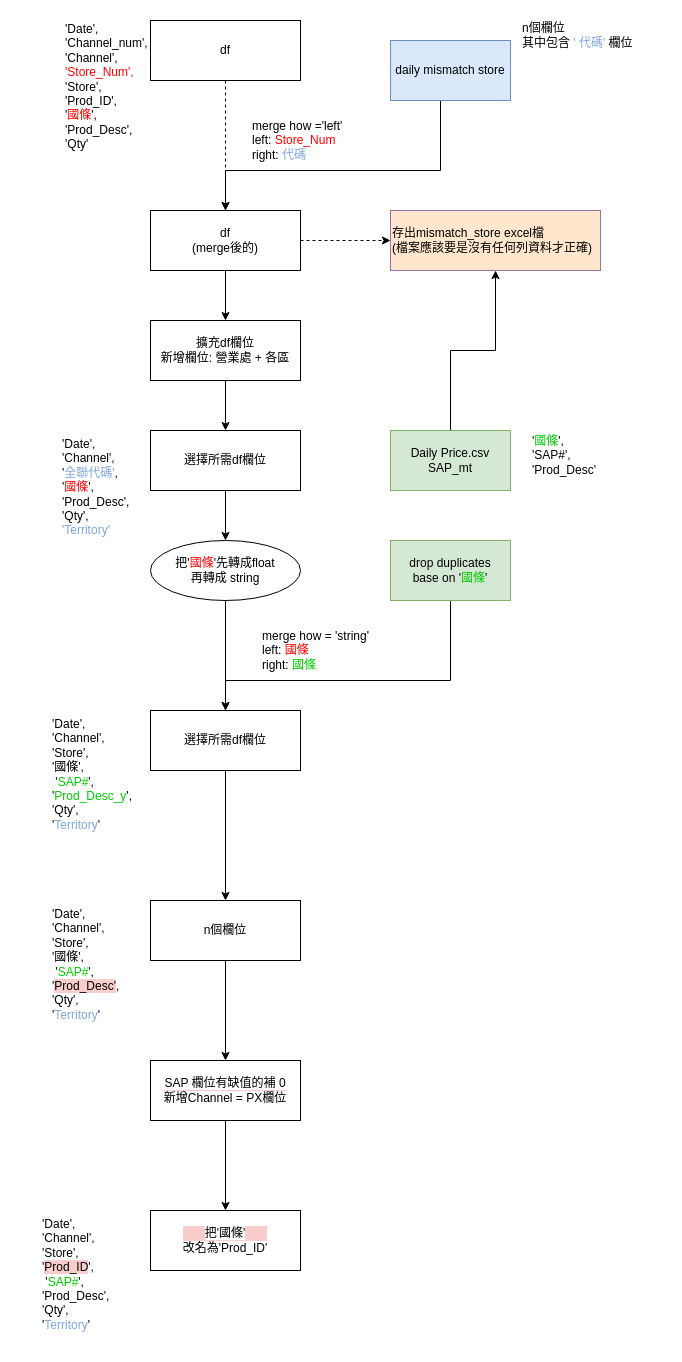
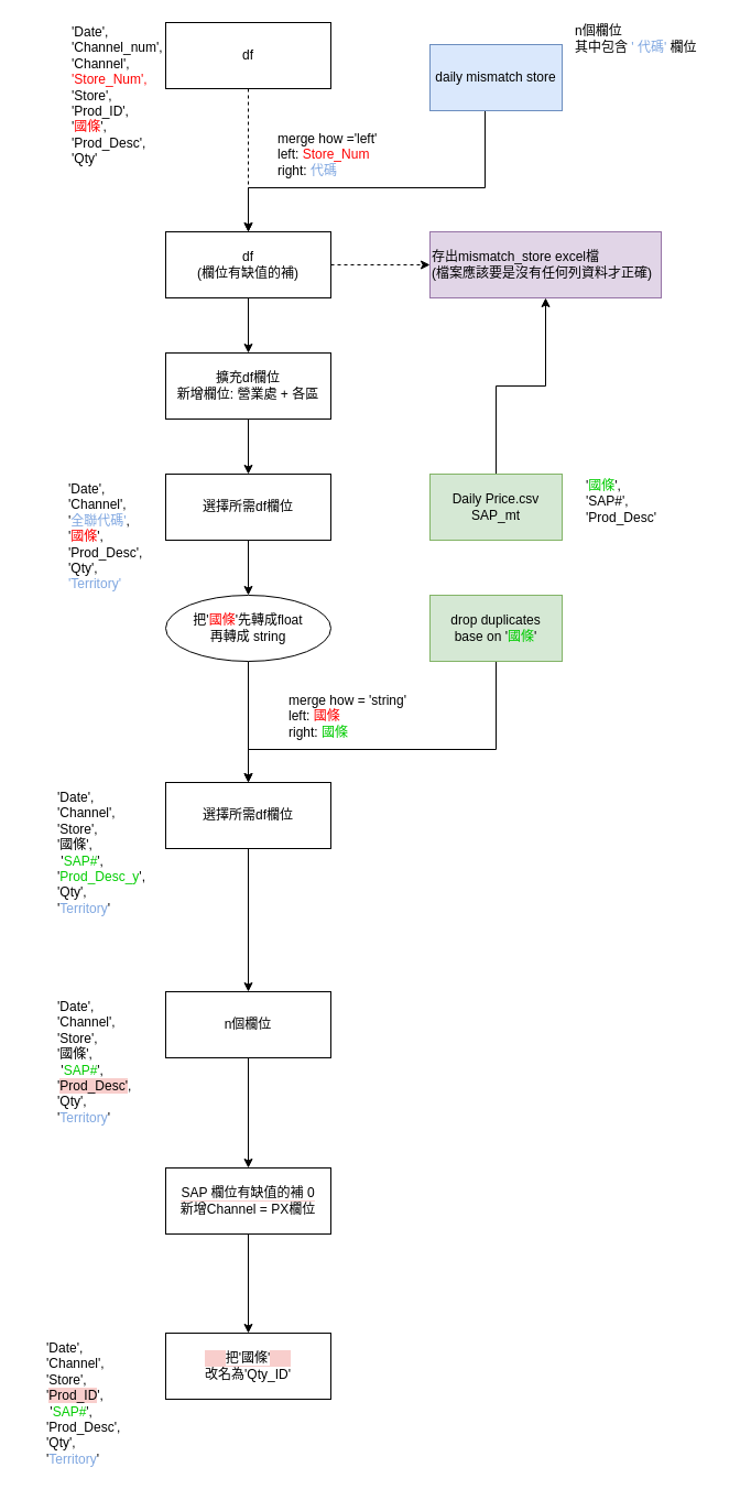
  <mxCell id="0" />
  <mxCell id="1" parent="0" />
  <mxCell id="2" style="edgeStyle=orthogonalEdgeStyle;rounded=0;orthogonalLoop=1;jettySize=auto;html=1;entryX=0.5;entryY=0;entryDx=0;entryDy=0;fontSize=12;fontColor=#FF0000;dashed=1;" edge="1" parent="1" source="3" target="8"><mxGeometry relative="1" as="geometry" /></mxCell>
  <mxCell id="3" value="&lt;blockquote&gt;df&lt;/blockquote&gt;" style="rounded=0;whiteSpace=wrap;html=1;" vertex="1" parent="1"><mxGeometry x="150" y="20" width="150" height="60" as="geometry" /></mxCell>
  <mxCell id="4" style="edgeStyle=orthogonalEdgeStyle;rounded=0;orthogonalLoop=1;jettySize=auto;html=1;fontSize=12;fontColor=#000000;endArrow=classic;endFill=1;" edge="1" parent="1" source="5" target="8"><mxGeometry relative="1" as="geometry"><Array as="points"><mxPoint x="440" y="170" /><mxPoint x="225" y="170" /></Array></mxGeometry></mxCell>
  <mxCell id="5" value="daily mismatch store" style="rounded=0;whiteSpace=wrap;html=1;fillColor=#dae8fc;strokeColor=#6c8ebf;" vertex="1" parent="1"><mxGeometry x="390" y="40" width="120" height="60" as="geometry" /></mxCell>
  <mxCell id="6" style="edgeStyle=orthogonalEdgeStyle;rounded=0;orthogonalLoop=1;jettySize=auto;html=1;fontSize=12;fontColor=#000000;endArrow=classic;endFill=1;dashed=1;" edge="1" parent="1" source="8" target="11"><mxGeometry relative="1" as="geometry" /></mxCell>
  <mxCell id="7" style="edgeStyle=orthogonalEdgeStyle;rounded=0;orthogonalLoop=1;jettySize=auto;html=1;entryX=0.5;entryY=0;entryDx=0;entryDy=0;fontSize=12;fontColor=#000000;endArrow=classic;endFill=1;" edge="1" parent="1" source="8" target="13"><mxGeometry relative="1" as="geometry" /></mxCell>
- <mxCell id="8" value="df&lt;br&gt;(merge後的)" style="rounded=0;whiteSpace=wrap;html=1;" vertex="1" parent="1"><mxGeometry x="150" y="210" width="150" height="60" as="geometry" /></mxCell>
+ <mxCell id="8" value="df&lt;br&gt;(欄位有缺值的補)" style="rounded=0;whiteSpace=wrap;html=1;" vertex="1" parent="1"><mxGeometry x="150" y="210" width="150" height="60" as="geometry" /></mxCell>
  <mxCell id="9" value="&lt;blockquote&gt;&lt;font style=&quot;font-size: 12px&quot;&gt;&lt;font style=&quot;font-weight: normal ; font-size: 12px&quot;&gt;'Date',&amp;nbsp;&lt;br&gt;&lt;/font&gt;&lt;/font&gt;&lt;font style=&quot;font-size: 12px&quot;&gt;&lt;font style=&quot;font-weight: normal ; font-size: 12px&quot;&gt;'Channel_num',&lt;br&gt;&lt;/font&gt;&lt;/font&gt;&lt;font style=&quot;font-weight: normal ; font-size: 12px&quot;&gt;'Channel',&lt;br&gt;&lt;/font&gt;&lt;font style=&quot;font-weight: normal ; font-size: 12px&quot;&gt;&lt;font color=&quot;#ff0000&quot;&gt;'Store_Num',&lt;/font&gt;&lt;br&gt;&lt;/font&gt;&lt;font style=&quot;font-weight: normal ; font-size: 12px&quot;&gt;'Store',&lt;br&gt;&lt;/font&gt;&lt;font style=&quot;font-weight: normal ; font-size: 12px&quot;&gt;'Prod_ID',&lt;br&gt;&lt;/font&gt;&lt;font style=&quot;font-weight: normal ; font-size: 12px&quot;&gt;'&lt;font color=&quot;#ff0000&quot;&gt;國條&lt;/font&gt;',&lt;br&gt;&lt;/font&gt;&lt;font style=&quot;font-weight: normal ; font-size: 12px&quot;&gt;'Prod_Desc',&lt;br&gt;&lt;/font&gt;&lt;font style=&quot;font-weight: normal ; font-size: 12px&quot;&gt;'Qty'&lt;/font&gt;&lt;/blockquote&gt;" style="text;html=1;strokeColor=none;fillColor=none;spacing=5;spacingTop=-20;whiteSpace=wrap;overflow=hidden;rounded=0;align=left;" vertex="1" parent="1"><mxGeometry x="20" y="20" width="190" height="140" as="geometry" /></mxCell>
  <mxCell id="10" value="merge how ='left'&lt;br&gt;left: &lt;font color=&quot;#ff0000&quot;&gt;Store_Num&lt;/font&gt;&amp;nbsp;&lt;br&gt;right: &lt;font color=&quot;#7ea6e0&quot;&gt;代碼&lt;/font&gt;" style="text;html=1;strokeColor=none;fillColor=none;align=left;verticalAlign=middle;whiteSpace=wrap;rounded=0;fontSize=12;fontColor=#000000;labelBackgroundColor=default;" vertex="1" parent="1"><mxGeometry x="250" y="120" width="130" height="40" as="geometry" /></mxCell>
- <mxCell id="11" value="存出mismatch_store excel檔&lt;br&gt;(檔案應該要是沒有任何列資料才正確)" style="rounded=0;whiteSpace=wrap;html=1;fontFamily=Helvetica;fontSize=12;align=left;strokeColor=#9673a6;fillColor=#ffe6cc;" vertex="1" parent="1"><mxGeometry x="390" y="210" width="210" height="60" as="geometry" /></mxCell>
+ <mxCell id="11" value="存出mismatch_store excel檔&lt;br&gt;(檔案應該要是沒有任何列資料才正確)" style="rounded=0;whiteSpace=wrap;html=1;fontFamily=Helvetica;fontSize=12;align=left;strokeColor=#9673a6;fillColor=#e1d5e7;" vertex="1" parent="1"><mxGeometry x="390" y="210" width="210" height="60" as="geometry" /></mxCell>
  <mxCell id="12" style="edgeStyle=orthogonalEdgeStyle;rounded=0;orthogonalLoop=1;jettySize=auto;html=1;entryX=0.5;entryY=0;entryDx=0;entryDy=0;fontSize=12;fontColor=#FF0000;endArrow=classic;endFill=1;" edge="1" parent="1" source="13" target="16"><mxGeometry relative="1" as="geometry" /></mxCell>
  <mxCell id="13" value="擴充df欄位&lt;br&gt;新增欄位: 營業處 + 各區" style="rounded=0;whiteSpace=wrap;html=1;labelBackgroundColor=default;fontSize=12;fontColor=#000000;align=center;" vertex="1" parent="1"><mxGeometry x="150" y="320" width="150" height="60" as="geometry" /></mxCell>
  <mxCell id="14" value="n個欄位&lt;br&gt;其中包含 &lt;font color=&quot;#7ea6e0&quot;&gt;' 代碼'&lt;/font&gt; 欄位" style="text;html=1;strokeColor=none;fillColor=none;align=left;verticalAlign=middle;whiteSpace=wrap;rounded=0;labelBackgroundColor=default;fontSize=12;fontColor=#000000;" vertex="1" parent="1"><mxGeometry x="520" y="20" width="140" height="30" as="geometry" /></mxCell>
  <mxCell id="15" style="edgeStyle=orthogonalEdgeStyle;rounded=0;orthogonalLoop=1;jettySize=auto;html=1;fontSize=12;fontColor=#000000;endArrow=classic;endFill=1;" edge="1" parent="1" source="16" target="24"><mxGeometry relative="1" as="geometry" /></mxCell>
  <mxCell id="16" value="&lt;font color=&quot;#000000&quot;&gt;選擇所需df欄位&lt;br&gt;&lt;/font&gt;" style="rounded=0;whiteSpace=wrap;html=1;labelBackgroundColor=default;fontSize=12;fontColor=#FF0000;align=center;" vertex="1" parent="1"><mxGeometry x="150" y="430" width="150" height="60" as="geometry" /></mxCell>
  <mxCell id="17" value="'Date', 'Channel', '&lt;font color=&quot;#7ea6e0&quot;&gt;全聯代碼'&lt;/font&gt;, '&lt;font color=&quot;#ff0000&quot;&gt;國條&lt;/font&gt;', 'Prod_Desc', 'Qty', &lt;font color=&quot;#7ea6e0&quot;&gt;'Territory'&lt;/font&gt;" style="text;html=1;strokeColor=none;fillColor=none;align=left;verticalAlign=top;whiteSpace=wrap;rounded=0;labelBackgroundColor=default;fontSize=12;fontColor=#000000;" vertex="1" parent="1"><mxGeometry x="60" y="430" width="60" height="130" as="geometry" /></mxCell>
  <mxCell id="18" style="edgeStyle=orthogonalEdgeStyle;rounded=0;orthogonalLoop=1;jettySize=auto;html=1;fontSize=12;fontColor=#000000;endArrow=classic;endFill=1;" edge="1" parent="1" source="19" target="11"><mxGeometry relative="1" as="geometry" /></mxCell>
  <mxCell id="19" value="&lt;font&gt;Daily Price.csv&lt;br&gt;&lt;/font&gt;&lt;div&gt;&lt;span&gt;&lt;font&gt;SAP_mt&lt;/font&gt;&lt;/span&gt;&lt;/div&gt;" style="rounded=0;whiteSpace=wrap;html=1;labelBackgroundColor=none;fontSize=12;align=center;verticalAlign=middle;strokeColor=#82b366;fillColor=#d5e8d4;fontColor=#000000;" vertex="1" parent="1"><mxGeometry x="390" y="430" width="120" height="60" as="geometry" /></mxCell>
  <mxCell id="20" value="'&lt;font color=&quot;#00cc00&quot;&gt;國條&lt;/font&gt;', 'SAP#', 'Prod_Desc'" style="text;html=1;strokeColor=none;fillColor=none;align=left;verticalAlign=middle;whiteSpace=wrap;rounded=0;labelBackgroundColor=none;fontSize=12;fontColor=#000000;" vertex="1" parent="1"><mxGeometry x="530" y="440" width="60" height="30" as="geometry" /></mxCell>
  <mxCell id="21" style="edgeStyle=orthogonalEdgeStyle;rounded=0;orthogonalLoop=1;jettySize=auto;html=1;fontSize=12;fontColor=#FF0000;endArrow=classic;endFill=1;entryX=0.5;entryY=0;entryDx=0;entryDy=0;" edge="1" parent="1" source="22" target="26"><mxGeometry relative="1" as="geometry"><mxPoint x="450" y="690" as="targetPoint" /><Array as="points"><mxPoint x="450" y="680" /><mxPoint x="225" y="680" /></Array></mxGeometry></mxCell>
  <mxCell id="22" value="drop duplicates&lt;br&gt;base on '&lt;font color=&quot;#00cc00&quot;&gt;國條&lt;/font&gt;'" style="rounded=0;whiteSpace=wrap;html=1;labelBackgroundColor=none;fontSize=12;strokeColor=#82b366;align=center;verticalAlign=middle;fillColor=#d5e8d4;" vertex="1" parent="1"><mxGeometry x="390" y="540" width="120" height="60" as="geometry" /></mxCell>
  <mxCell id="23" style="edgeStyle=orthogonalEdgeStyle;rounded=0;orthogonalLoop=1;jettySize=auto;html=1;entryX=0.5;entryY=0;entryDx=0;entryDy=0;fontSize=12;fontColor=#FF0000;endArrow=classic;endFill=1;" edge="1" parent="1" source="24" target="26"><mxGeometry relative="1" as="geometry" /></mxCell>
  <mxCell id="24" value="&lt;font color=&quot;#000000&quot;&gt;把'&lt;/font&gt;&lt;font color=&quot;#ff0000&quot;&gt;國條&lt;/font&gt;&lt;font color=&quot;#000000&quot;&gt;'先轉成float&lt;br&gt;再轉成 string&lt;/font&gt;" style="ellipse;whiteSpace=wrap;html=1;labelBackgroundColor=none;fontSize=12;fontColor=#00CC00;strokeColor=default;align=center;verticalAlign=middle;" vertex="1" parent="1"><mxGeometry x="150" y="540" width="150" height="60" as="geometry" /></mxCell>
  <mxCell id="25" style="edgeStyle=orthogonalEdgeStyle;rounded=0;orthogonalLoop=1;jettySize=auto;html=1;fontSize=12;fontColor=#7EA6E0;endArrow=classic;endFill=1;" edge="1" parent="1" source="26" target="30"><mxGeometry relative="1" as="geometry" /></mxCell>
  <mxCell id="26" value="&lt;span style=&quot;color: rgb(0 , 0 , 0)&quot;&gt;選擇所需df欄位&lt;/span&gt;" style="rounded=0;whiteSpace=wrap;html=1;labelBackgroundColor=none;fontSize=12;fontColor=#FF0000;strokeColor=default;align=center;verticalAlign=middle;" vertex="1" parent="1"><mxGeometry x="150" y="710" width="150" height="60" as="geometry" /></mxCell>
  <mxCell id="27" value="merge how = 'string'&lt;br&gt;left: &lt;font color=&quot;#ff0000&quot;&gt;國條&lt;/font&gt;&amp;nbsp;&lt;br&gt;right: &lt;font color=&quot;#00cc00&quot;&gt;國條&lt;/font&gt;" style="text;html=1;strokeColor=none;fillColor=none;align=left;verticalAlign=middle;whiteSpace=wrap;rounded=0;fontSize=12;fontColor=#000000;labelBackgroundColor=default;" vertex="1" parent="1"><mxGeometry x="260" y="630" width="130" height="40" as="geometry" /></mxCell>
  <mxCell id="28" value="&lt;div&gt;&lt;font color=&quot;#000000&quot;&gt;'Date', 'Channel', 'Store',&lt;/font&gt;&lt;/div&gt;&lt;div&gt;&lt;font color=&quot;#000000&quot;&gt;'國條',&lt;/font&gt;&lt;span style=&quot;color: rgb(0 , 0 , 0)&quot;&gt;&amp;nbsp; &amp;nbsp; &amp;nbsp; &amp;nbsp;'&lt;/span&gt;SAP#&lt;span style=&quot;color: rgb(0 , 0 , 0)&quot;&gt;', '&lt;/span&gt;Prod_Desc_y&lt;span style=&quot;color: rgb(0 , 0 , 0)&quot;&gt;', 'Qty',&lt;/span&gt;&lt;/div&gt;&lt;div&gt;&lt;span style=&quot;color: rgb(0 , 0 , 0)&quot;&gt;'&lt;/span&gt;&lt;font color=&quot;#7ea6e0&quot;&gt;Territory&lt;/font&gt;&lt;span style=&quot;color: rgb(0 , 0 , 0)&quot;&gt;'&lt;/span&gt;&lt;/div&gt;" style="text;html=1;strokeColor=none;fillColor=none;align=left;verticalAlign=top;whiteSpace=wrap;rounded=0;labelBackgroundColor=none;fontSize=12;fontColor=#00CC00;" vertex="1" parent="1"><mxGeometry x="50" y="710" width="90" height="130" as="geometry" /></mxCell>
  <mxCell id="29" style="edgeStyle=orthogonalEdgeStyle;rounded=0;orthogonalLoop=1;jettySize=auto;html=1;entryX=0.5;entryY=0;entryDx=0;entryDy=0;fontSize=12;fontColor=#000000;endArrow=classic;endFill=1;" edge="1" parent="1" source="30" target="33"><mxGeometry relative="1" as="geometry" /></mxCell>
  <mxCell id="30" value="&lt;span style=&quot;color: rgb(0 , 0 , 0)&quot;&gt;n個欄位&lt;/span&gt;" style="rounded=0;whiteSpace=wrap;html=1;labelBackgroundColor=none;fontSize=12;fontColor=#FF0000;strokeColor=default;align=center;verticalAlign=middle;" vertex="1" parent="1"><mxGeometry x="150" y="900" width="150" height="60" as="geometry" /></mxCell>
  <mxCell id="31" value="&lt;div&gt;&lt;font color=&quot;#000000&quot;&gt;'Date', 'Channel', 'Store',&lt;/font&gt;&lt;/div&gt;&lt;div&gt;&lt;font color=&quot;#000000&quot;&gt;'國條',&lt;/font&gt;&lt;span style=&quot;color: rgb(0 , 0 , 0)&quot;&gt;&amp;nbsp; &amp;nbsp; &amp;nbsp; &amp;nbsp;'&lt;/span&gt;SAP#&lt;span style=&quot;color: rgb(0 , 0 , 0)&quot;&gt;', '&lt;/span&gt;&lt;font color=&quot;#000000&quot; style=&quot;background-color: rgb(248 , 206 , 204)&quot;&gt;Prod_Desc&lt;/font&gt;&lt;span style=&quot;color: rgb(0 , 0 , 0)&quot;&gt;&lt;span style=&quot;background-color: rgb(248 , 206 , 204)&quot;&gt;'&lt;/span&gt;, 'Qty',&lt;/span&gt;&lt;/div&gt;&lt;div&gt;&lt;span style=&quot;color: rgb(0 , 0 , 0)&quot;&gt;'&lt;/span&gt;&lt;font color=&quot;#7ea6e0&quot;&gt;Territory&lt;/font&gt;&lt;span style=&quot;color: rgb(0 , 0 , 0)&quot;&gt;'&lt;/span&gt;&lt;/div&gt;" style="text;html=1;strokeColor=none;fillColor=none;align=left;verticalAlign=top;whiteSpace=wrap;rounded=0;labelBackgroundColor=none;fontSize=12;fontColor=#00CC00;" vertex="1" parent="1"><mxGeometry x="50" y="900" width="90" height="130" as="geometry" /></mxCell>
  <mxCell id="32" style="edgeStyle=orthogonalEdgeStyle;rounded=0;orthogonalLoop=1;jettySize=auto;html=1;fontSize=12;fontColor=#000000;endArrow=classic;endFill=1;" edge="1" parent="1" source="33" target="34"><mxGeometry relative="1" as="geometry" /></mxCell>
  <mxCell id="33" value="&lt;span style=&quot;background-color: rgb(255 , 255 , 255)&quot;&gt;SAP 欄位有缺值的補 0&lt;br&gt;新增Channel = PX欄位&lt;br&gt;&lt;/span&gt;" style="rounded=0;whiteSpace=wrap;html=1;labelBackgroundColor=#F8CECC;fontSize=12;fontColor=#000000;strokeColor=default;align=center;verticalAlign=middle;" vertex="1" parent="1"><mxGeometry x="150" y="1060" width="150" height="60" as="geometry" /></mxCell>
- <mxCell id="34" value="&lt;span style=&quot;background-color: rgb(255 , 255 , 255)&quot;&gt;把'國條'&lt;br&gt;改名為'Prod_ID'&lt;/span&gt;" style="rounded=0;whiteSpace=wrap;html=1;labelBackgroundColor=#F8CECC;fontSize=12;fontColor=#000000;strokeColor=default;align=center;verticalAlign=middle;" vertex="1" parent="1"><mxGeometry x="150" y="1210" width="150" height="60" as="geometry" /></mxCell>
+ <mxCell id="34" value="&lt;span style=&quot;background-color: rgb(255 , 255 , 255)&quot;&gt;把'國條'&lt;br&gt;改名為'Qty_ID'&lt;/span&gt;" style="rounded=0;whiteSpace=wrap;html=1;labelBackgroundColor=#F8CECC;fontSize=12;fontColor=#000000;strokeColor=default;align=center;verticalAlign=middle;" vertex="1" parent="1"><mxGeometry x="150" y="1210" width="150" height="60" as="geometry" /></mxCell>
  <mxCell id="35" value="&lt;div&gt;&lt;font color=&quot;#000000&quot;&gt;'Date', 'Channel', 'Store',&lt;/font&gt;&lt;/div&gt;&lt;div&gt;&lt;font color=&quot;#000000&quot;&gt;'&lt;span style=&quot;background-color: rgb(248 , 206 , 204)&quot;&gt;Prod_ID&lt;/span&gt;',&lt;/font&gt;&lt;span style=&quot;color: rgb(0 , 0 , 0)&quot;&gt;&amp;nbsp; &amp;nbsp; &amp;nbsp; &amp;nbsp;'&lt;/span&gt;SAP#&lt;span style=&quot;color: rgb(0 , 0 , 0)&quot;&gt;', '&lt;/span&gt;&lt;font color=&quot;#000000&quot; style=&quot;background-color: rgb(255 , 255 , 255)&quot;&gt;Prod_Desc&lt;/font&gt;&lt;span style=&quot;color: rgb(0 , 0 , 0)&quot;&gt;&lt;span style=&quot;background-color: rgb(255 , 255 , 255)&quot;&gt;'&lt;/span&gt;, 'Qty',&lt;/span&gt;&lt;/div&gt;&lt;div&gt;&lt;span style=&quot;color: rgb(0 , 0 , 0)&quot;&gt;'&lt;/span&gt;&lt;font color=&quot;#7ea6e0&quot;&gt;Territory&lt;/font&gt;&lt;span style=&quot;color: rgb(0 , 0 , 0)&quot;&gt;'&lt;/span&gt;&lt;/div&gt;" style="text;html=1;strokeColor=none;fillColor=none;align=left;verticalAlign=top;whiteSpace=wrap;rounded=0;labelBackgroundColor=none;fontSize=12;fontColor=#00CC00;" vertex="1" parent="1"><mxGeometry x="40" y="1210" width="90" height="130" as="geometry" /></mxCell>
